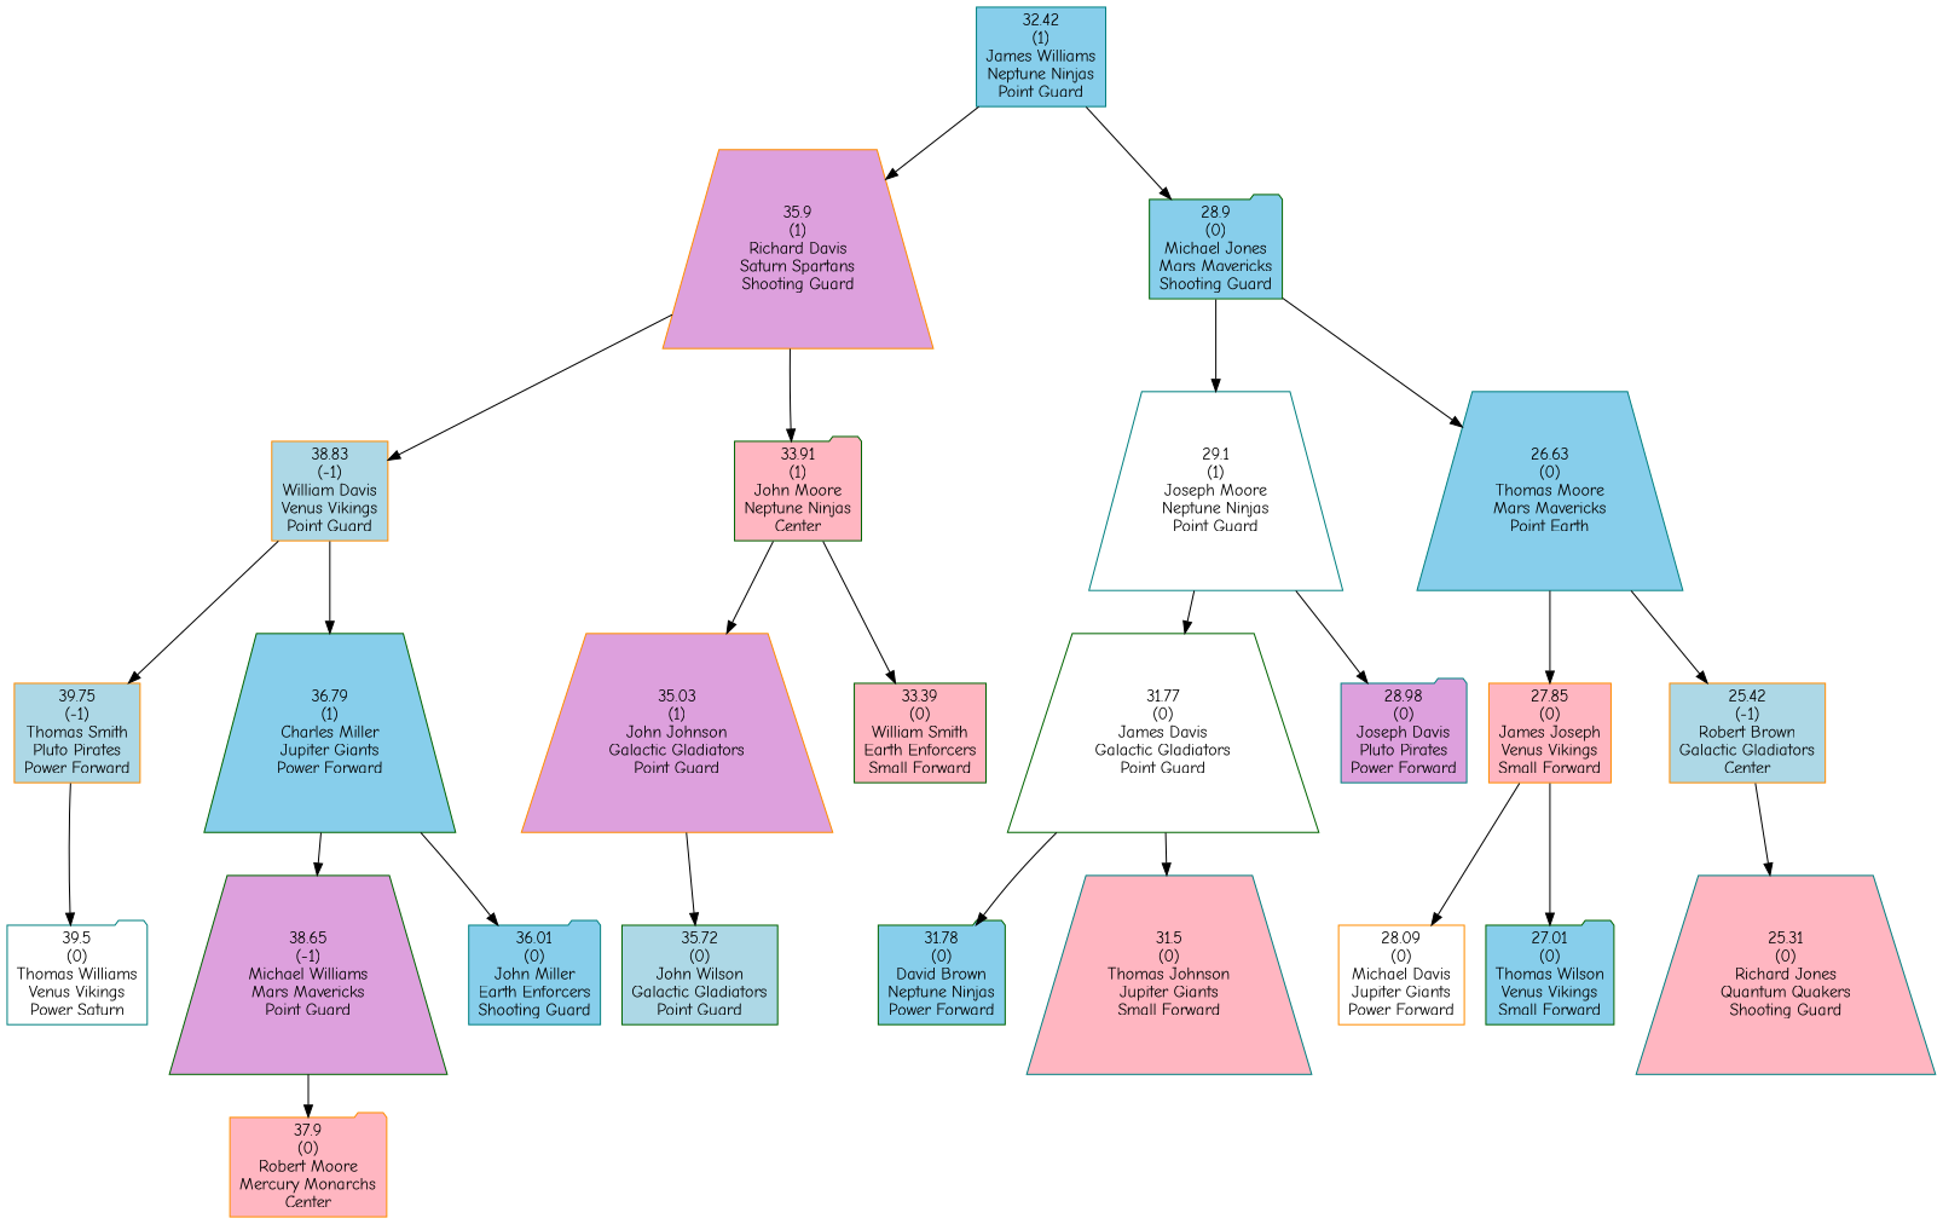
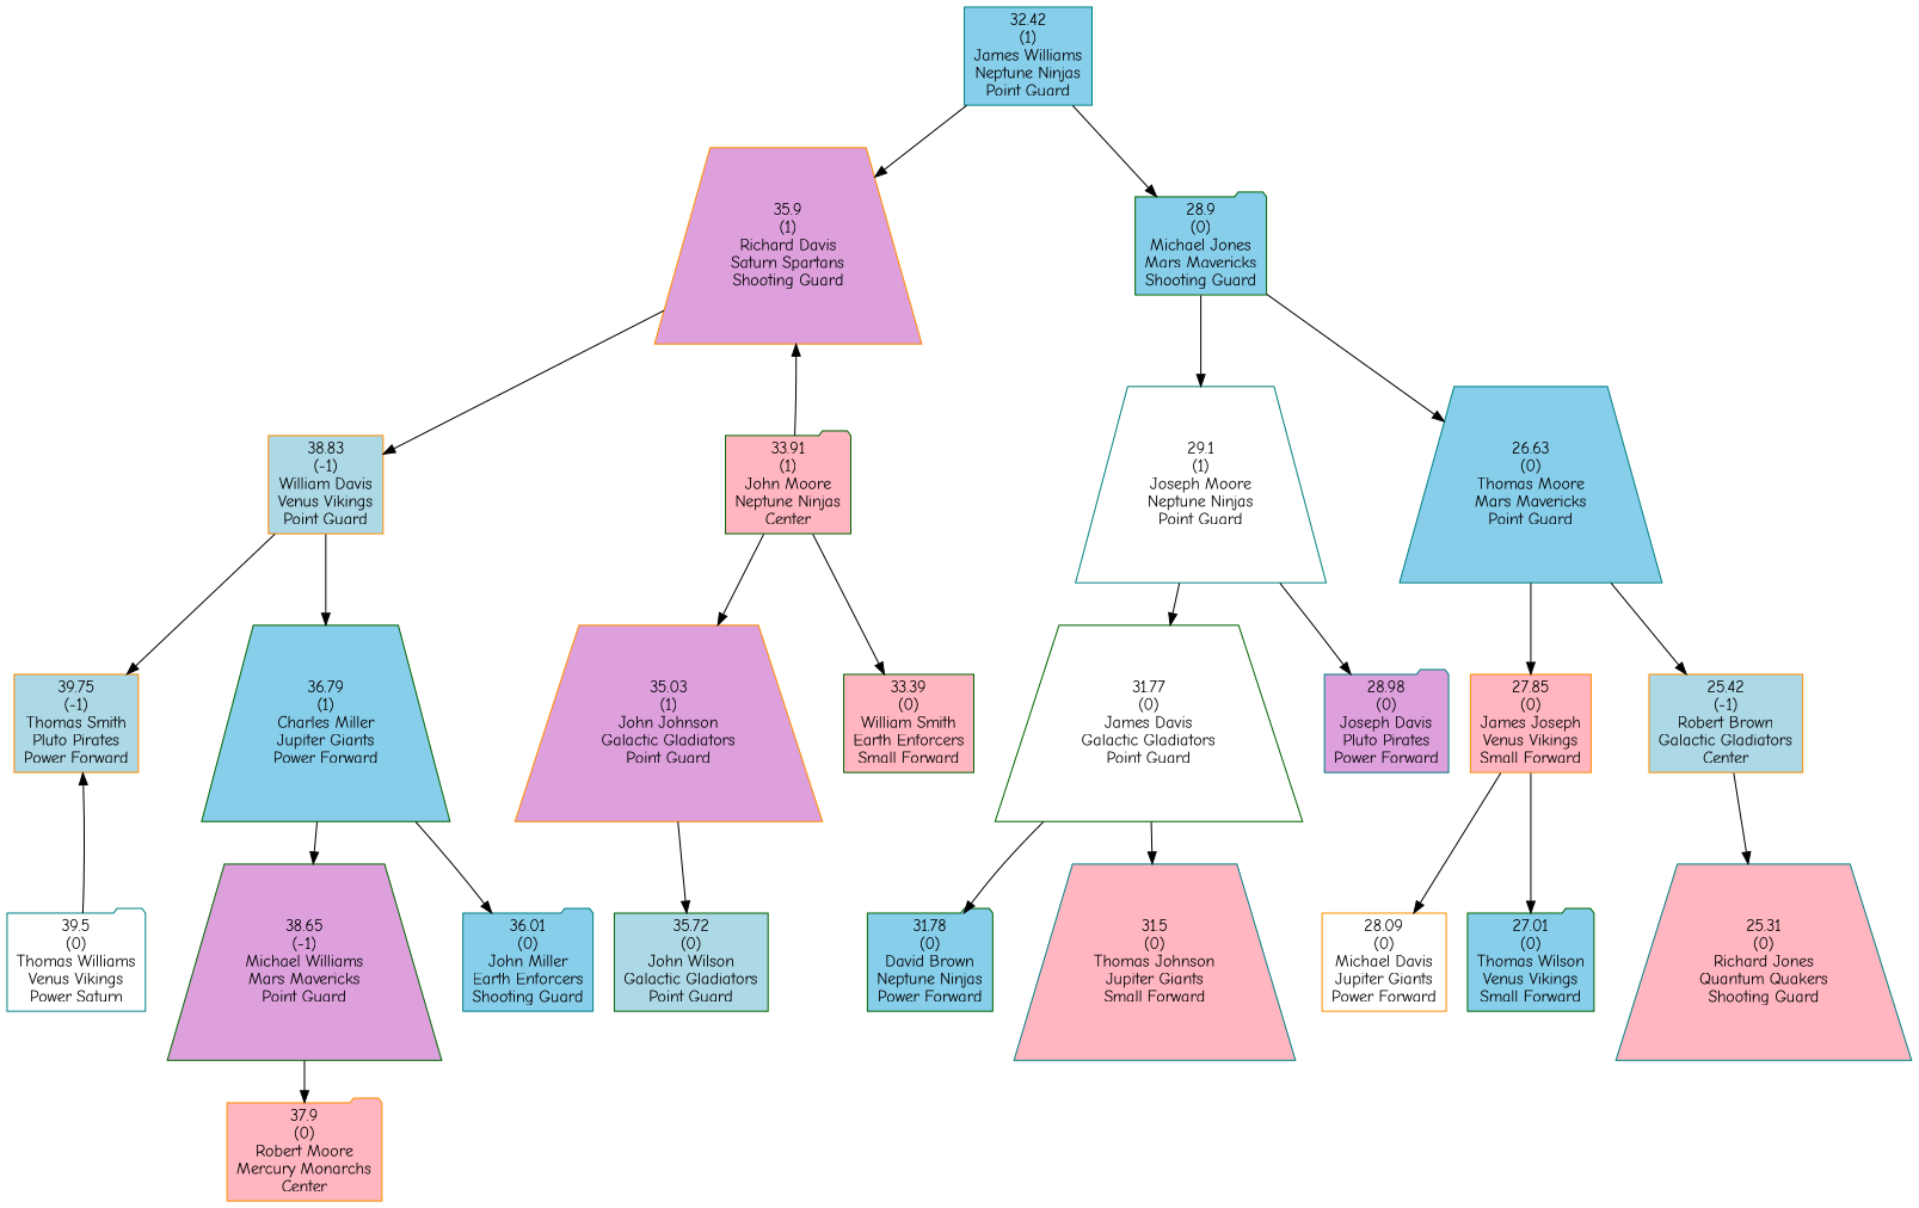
  digraph {
    fontname="Comic Neue"
    node [color=darkgreen fillcolor=skyblue fontname="Comic Neue" shape=trapezium style=filled]
    edge [fontname="Comic Neue"]
    n1 [color=teal label="32.42\n(1)\nJames Williams\nNeptune Ninjas\nPoint Guard" shape=box]
    n2 [color=darkorange fillcolor=plum label="35.9\n(1)\nRichard Davis\nSaturn Spartans\nShooting Guard"]
    n3 [label="28.9\n(0)\nMichael Jones\nMars Mavericks\nShooting Guard" shape=folder]
    n4 [color=darkorange fillcolor=lightblue label="38.83\n(-1)\nWilliam Davis\nVenus Vikings\nPoint Guard" shape=box]
    n5 [fillcolor=lightpink label="33.91\n(1)\nJohn Moore\nNeptune Ninjas\nCenter" shape=folder]
    n6 [color=teal fillcolor=white label="29.1\n(1)\nJoseph Moore\nNeptune Ninjas\nPoint Guard"]
-   n7 [color=teal label="26.63\n(0)\nThomas Moore\nMars Mavericks\nPoint Earth"]
+   n7 [color=teal label="26.63\n(0)\nThomas Moore\nMars Mavericks\nPoint Guard"]
    n8 [color=darkorange fillcolor=lightblue label="39.75\n(-1)\nThomas Smith\nPluto Pirates\nPower Forward" shape=box]
    n9 [label="36.79\n(1)\nCharles Miller\nJupiter Giants\nPower Forward"]
    n10 [color=darkorange fillcolor=plum label="35.03\n(1)\nJohn Johnson\nGalactic Gladiators\nPoint Guard"]
    n11 [fillcolor=lightpink label="33.39\n(0)\nWilliam Smith\nEarth Enforcers\nSmall Forward" shape=box]
    n12 [color=teal fillcolor=white label="39.5\n(0)\nThomas Williams\nVenus Vikings\nPower Saturn" shape=folder]
    n13 [fillcolor=plum label="38.65\n(-1)\nMichael Williams\nMars Mavericks\nPoint Guard"]
    n14 [color=teal label="36.01\n(0)\nJohn Miller\nEarth Enforcers\nShooting Guard" shape=folder]
    n15 [color=darkorange fillcolor=lightpink label="37.9\n(0)\nRobert Moore\nMercury Monarchs\nCenter" shape=folder]
    n16 [fillcolor=lightblue label="35.72\n(0)\nJohn Wilson\nGalactic Gladiators\nPoint Guard" shape=box]
    n17 [fillcolor=white label="31.77\n(0)\nJames Davis\nGalactic Gladiators\nPoint Guard"]
    n18 [color=teal fillcolor=plum label="28.98\n(0)\nJoseph Davis\nPluto Pirates\nPower Forward" shape=folder]
    n19 [color=darkorange fillcolor=lightpink label="27.85\n(0)\nJames Joseph\nVenus Vikings\nSmall Forward" shape=box]
    n20 [color=darkorange fillcolor=lightblue label="25.42\n(-1)\nRobert Brown\nGalactic Gladiators\nCenter" shape=box]
    n21 [label="31.78\n(0)\nDavid Brown\nNeptune Ninjas\nPower Forward" shape=folder]
    n22 [color=teal fillcolor=lightpink label="31.5\n(0)\nThomas Johnson\nJupiter Giants\nSmall Forward"]
    n23 [color=darkorange fillcolor=white label="28.09\n(0)\nMichael Davis\nJupiter Giants\nPower Forward" shape=box]
    n24 [label="27.01\n(0)\nThomas Wilson\nVenus Vikings\nSmall Forward" shape=folder]
    n25 [color=teal fillcolor=lightpink label="25.31\n(0)\nRichard Jones\nQuantum Quakers\nShooting Guard"]
    n1 -> n2
    n1 -> n3
    n2 -> n4
-   n2 -> n5
+   n5 -> n2
    n3 -> n6
    n3 -> n7
    n4 -> n8
    n4 -> n9
    n5 -> n10
    n5 -> n11
    n6 -> n17
    n6 -> n18
    n7 -> n19
    n7 -> n20
-   n8 -> n12
+   n12 -> n8
    n9 -> n13
    n9 -> n14
    n10 -> n16
    n13 -> n15
    n17 -> n21
    n17 -> n22
    n19 -> n23
    n19 -> n24
    n20 -> n25
  }
